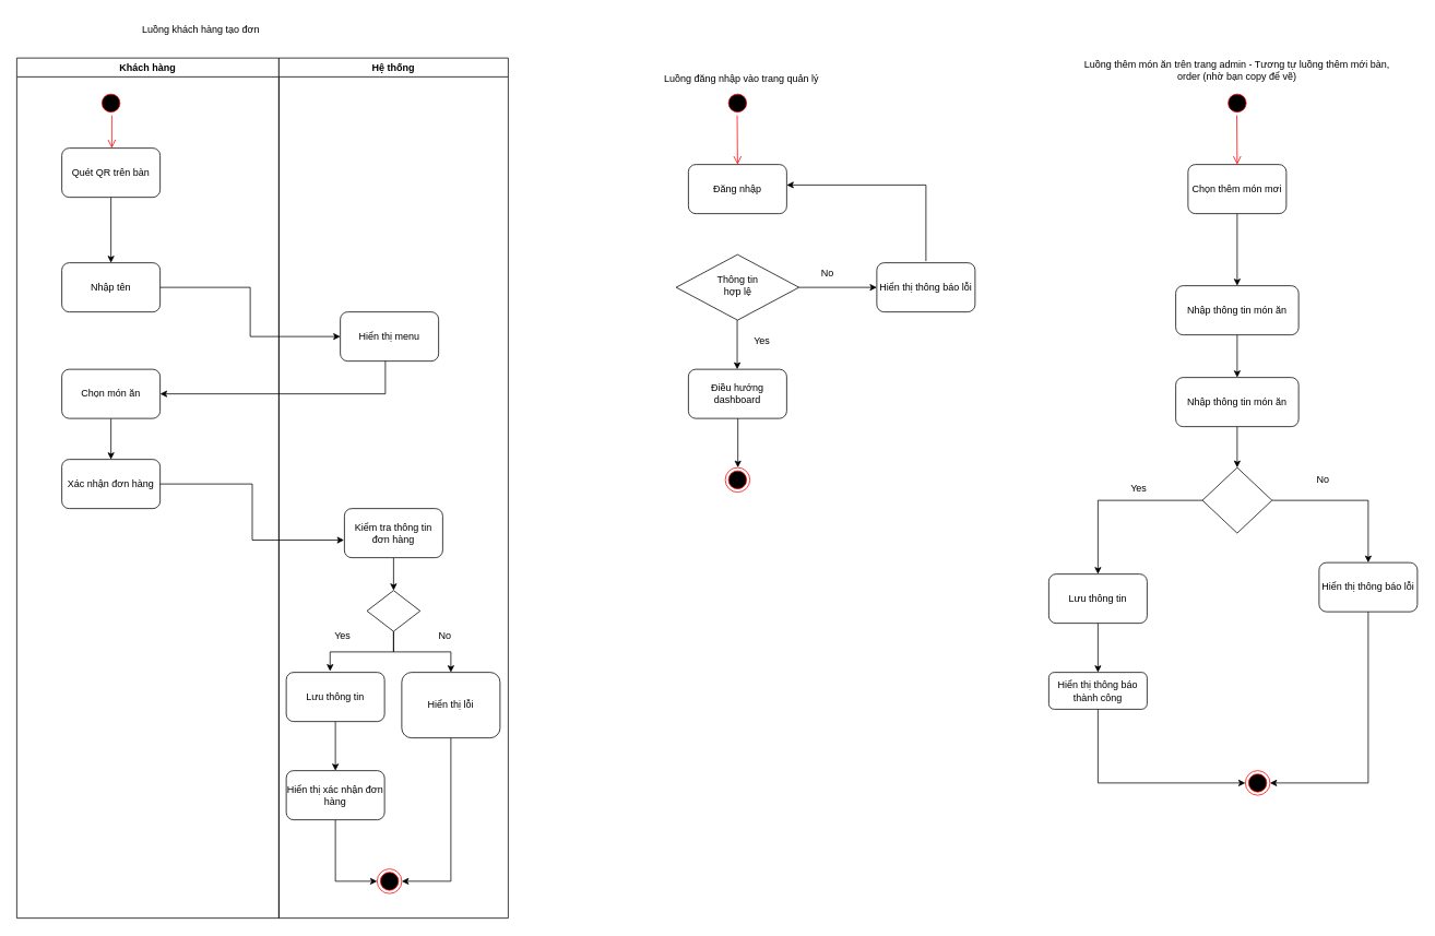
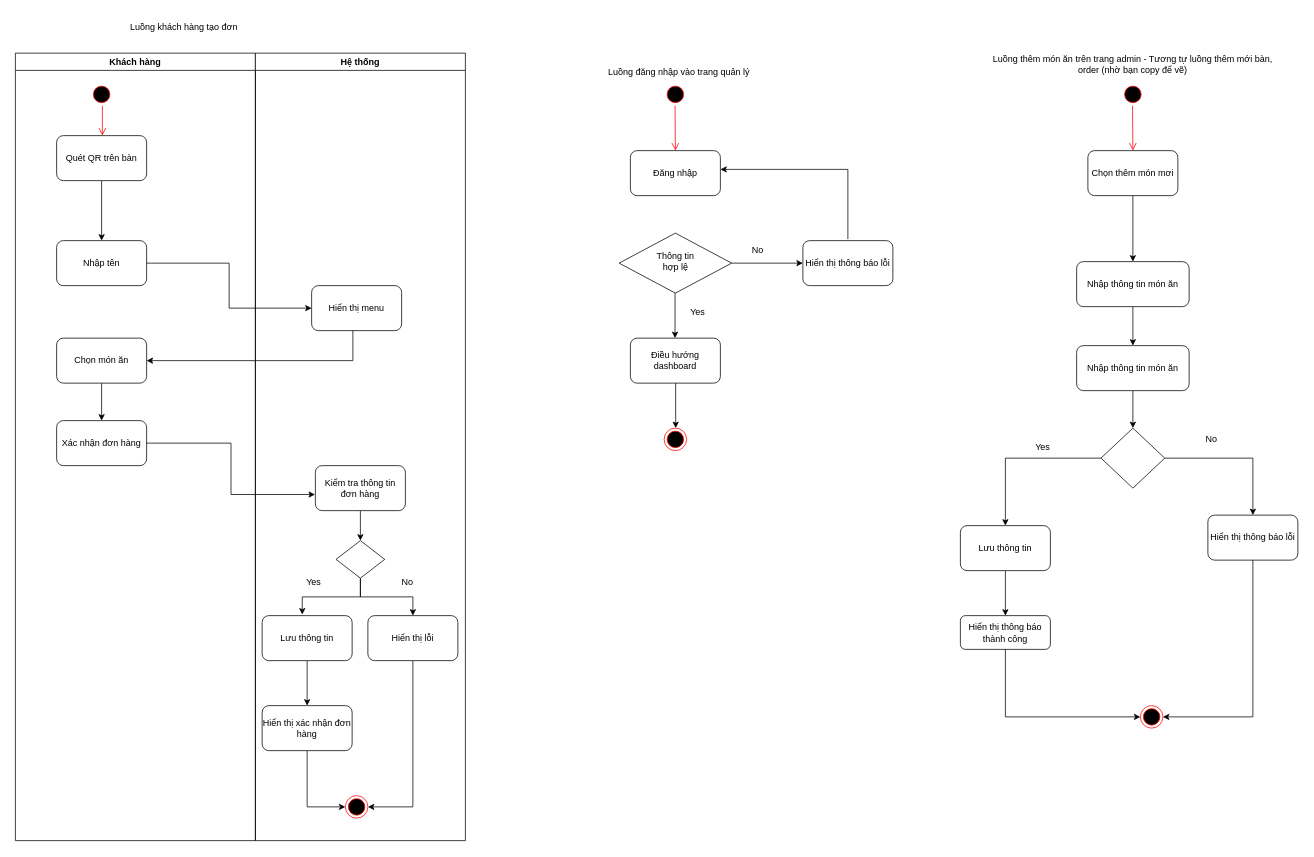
  <mxCell id="0" />
  <mxCell id="1" parent="0" />
  <mxCell id="2" value="" style="ellipse;shape=startState;fillColor=#000000;strokeColor=#ff0000;" vertex="1" parent="1"><mxGeometry x="885" y="110" width="30" height="30" as="geometry" /></mxCell>
  <mxCell id="3" value="" style="edgeStyle=elbowEdgeStyle;elbow=horizontal;verticalAlign=bottom;endArrow=open;endSize=8;strokeColor=#FF0000;endFill=1;rounded=0;entryX=0.5;entryY=0;entryDx=0;entryDy=0;" edge="1" parent="1"><mxGeometry x="40" y="20" as="geometry"><mxPoint x="899.55" y="200" as="targetPoint" /><mxPoint x="899.55" y="140" as="sourcePoint" /></mxGeometry></mxCell>
  <mxCell id="4" value="" style="rhombus;whiteSpace=wrap;html=1;" vertex="1" parent="1"><mxGeometry x="825" y="310" width="150" height="80" as="geometry" /></mxCell>
  <mxCell id="5" value="Thông tin hợp lệ" style="text;html=1;align=center;verticalAlign=middle;whiteSpace=wrap;rounded=0;" vertex="1" parent="1"><mxGeometry x="862.5" y="333" width="75" height="30" as="geometry" /></mxCell>
  <mxCell id="6" value="Điều hướng dashboard" style="rounded=1;whiteSpace=wrap;html=1;" vertex="1" parent="1"><mxGeometry x="840" y="450" width="120" height="60" as="geometry" /></mxCell>
  <mxCell id="7" value="" style="ellipse;shape=endState;fillColor=#000000;strokeColor=#ff0000" vertex="1" parent="1"><mxGeometry x="1520" y="940" width="30" height="30" as="geometry" /></mxCell>
  <mxCell id="8" value="" style="edgeStyle=orthogonalEdgeStyle;rounded=0;orthogonalLoop=1;jettySize=auto;html=1;endArrow=classic;endFill=1;entryX=0.5;entryY=0;entryDx=0;entryDy=0;" edge="1" parent="1"><mxGeometry relative="1" as="geometry"><mxPoint x="899.55" y="390" as="sourcePoint" /><mxPoint x="899.55" y="450" as="targetPoint" /></mxGeometry></mxCell>
  <mxCell id="9" value="" style="edgeStyle=orthogonalEdgeStyle;rounded=0;orthogonalLoop=1;jettySize=auto;html=1;endArrow=classic;endFill=1;entryX=0.5;entryY=0;entryDx=0;entryDy=0;" edge="1" parent="1"><mxGeometry relative="1" as="geometry"><mxPoint x="900.41" y="510" as="sourcePoint" /><mxPoint x="900.41" y="570" as="targetPoint" /></mxGeometry></mxCell>
  <mxCell id="10" value="Yes" style="text;html=1;align=center;verticalAlign=middle;whiteSpace=wrap;rounded=0;" vertex="1" parent="1"><mxGeometry x="900" y="400" width="60" height="30" as="geometry" /></mxCell>
  <mxCell id="11" value="Hiển thị thông báo lỗi" style="rounded=1;whiteSpace=wrap;html=1;" vertex="1" parent="1"><mxGeometry x="1070" y="320" width="120" height="60" as="geometry" /></mxCell>
  <mxCell id="12" value="" style="edgeStyle=orthogonalEdgeStyle;rounded=0;orthogonalLoop=1;jettySize=auto;html=1;endArrow=classic;endFill=1;entryX=0;entryY=0.5;entryDx=0;entryDy=0;exitX=1;exitY=0.5;exitDx=0;exitDy=0;" edge="1" parent="1" source="4" target="11"><mxGeometry relative="1" as="geometry"><mxPoint x="990" y="350" as="sourcePoint" /><mxPoint x="990" y="410" as="targetPoint" /><Array as="points" /></mxGeometry></mxCell>
  <mxCell id="13" value="No" style="text;html=1;align=center;verticalAlign=middle;whiteSpace=wrap;rounded=0;" vertex="1" parent="1"><mxGeometry x="980" y="318" width="60" height="30" as="geometry" /></mxCell>
  <mxCell id="14" value="" style="endArrow=classic;html=1;rounded=0;entryX=1;entryY=0.5;entryDx=0;entryDy=0;" edge="1" parent="1"><mxGeometry width="50" height="50" relative="1" as="geometry"><mxPoint x="1130" y="318" as="sourcePoint" /><mxPoint x="960" y="225" as="targetPoint" /><Array as="points"><mxPoint x="1130" y="225" /></Array></mxGeometry></mxCell>
  <mxCell id="15" value="Đăng nhập" style="rounded=1;whiteSpace=wrap;html=1;" vertex="1" parent="1"><mxGeometry x="840" y="200" width="120" height="60" as="geometry" /></mxCell>
  <mxCell id="16" value="Luồng đăng nhập vào trang quản lý" style="text;html=1;align=center;verticalAlign=middle;whiteSpace=wrap;rounded=0;" vertex="1" parent="1"><mxGeometry x="790" y="80" width="230" height="30" as="geometry" /></mxCell>
  <mxCell id="17" value="" style="ellipse;shape=startState;fillColor=#000000;strokeColor=#ff0000;" vertex="1" parent="1"><mxGeometry x="1495" y="110" width="30" height="30" as="geometry" /></mxCell>
  <mxCell id="18" value="" style="edgeStyle=elbowEdgeStyle;elbow=horizontal;verticalAlign=bottom;endArrow=open;endSize=8;strokeColor=#FF0000;endFill=1;rounded=0;entryX=0.5;entryY=0;entryDx=0;entryDy=0;" edge="1" parent="1"><mxGeometry x="40" y="20" as="geometry"><mxPoint x="1509.55" y="200" as="targetPoint" /><mxPoint x="1509.55" y="140" as="sourcePoint" /></mxGeometry></mxCell>
  <mxCell id="19" value="" style="edgeStyle=orthogonalEdgeStyle;rounded=0;orthogonalLoop=1;jettySize=auto;html=1;" edge="1" parent="1" source="20" target="25"><mxGeometry relative="1" as="geometry" /></mxCell>
  <mxCell id="20" value="Nhập thông tin món ăn" style="rounded=1;whiteSpace=wrap;html=1;" vertex="1" parent="1"><mxGeometry x="1435" y="348" width="150" height="60" as="geometry" /></mxCell>
  <mxCell id="21" value="" style="edgeStyle=orthogonalEdgeStyle;rounded=0;orthogonalLoop=1;jettySize=auto;html=1;" edge="1" parent="1" source="22" target="20"><mxGeometry relative="1" as="geometry" /></mxCell>
  <mxCell id="22" value="Chọn thêm món mơi" style="rounded=1;whiteSpace=wrap;html=1;" vertex="1" parent="1"><mxGeometry x="1450" y="200" width="120" height="60" as="geometry" /></mxCell>
  <mxCell id="23" value="Luồng thêm món ăn trên trang admin - Tương tự luồng thêm mới bàn, order (nhờ bạn copy để vẽ)" style="text;html=1;align=center;verticalAlign=middle;whiteSpace=wrap;rounded=0;" vertex="1" parent="1"><mxGeometry x="1320" y="70" width="380" height="30" as="geometry" /></mxCell>
  <mxCell id="24" value="" style="edgeStyle=orthogonalEdgeStyle;rounded=0;orthogonalLoop=1;jettySize=auto;html=1;" edge="1" parent="1" source="25" target="26"><mxGeometry relative="1" as="geometry" /></mxCell>
  <mxCell id="25" value="Nhập thông tin món ăn" style="rounded=1;whiteSpace=wrap;html=1;" vertex="1" parent="1"><mxGeometry x="1435" y="460" width="150" height="60" as="geometry" /></mxCell>
  <mxCell id="26" value="" style="rhombus;whiteSpace=wrap;html=1;" vertex="1" parent="1"><mxGeometry x="1467.5" y="570" width="85" height="80" as="geometry" /></mxCell>
  <mxCell id="27" value="" style="edgeStyle=orthogonalEdgeStyle;rounded=0;orthogonalLoop=1;jettySize=auto;html=1;" edge="1" parent="1" source="28" target="30"><mxGeometry relative="1" as="geometry" /></mxCell>
  <mxCell id="28" value="Lưu thông tin" style="rounded=1;whiteSpace=wrap;html=1;" vertex="1" parent="1"><mxGeometry x="1280" y="700" width="120" height="60" as="geometry" /></mxCell>
  <mxCell id="29" value="Hiển thị thông báo lỗi" style="rounded=1;whiteSpace=wrap;html=1;" vertex="1" parent="1"><mxGeometry x="1610" y="686" width="120" height="60" as="geometry" /></mxCell>
  <mxCell id="30" value="Hiển thị thông báo thành công" style="rounded=1;whiteSpace=wrap;html=1;" vertex="1" parent="1"><mxGeometry x="1280" y="820" width="120" height="45" as="geometry" /></mxCell>
  <mxCell id="31" value="" style="endArrow=classic;html=1;rounded=0;exitX=0;exitY=0.5;exitDx=0;exitDy=0;entryX=0.5;entryY=0;entryDx=0;entryDy=0;" edge="1" parent="1" source="26" target="28"><mxGeometry width="50" height="50" relative="1" as="geometry"><mxPoint x="1460" y="610" as="sourcePoint" /><mxPoint x="1340" y="690" as="targetPoint" /><Array as="points"><mxPoint x="1340" y="610" /></Array></mxGeometry></mxCell>
  <mxCell id="32" value="" style="endArrow=classic;html=1;rounded=0;entryX=0.5;entryY=0;entryDx=0;entryDy=0;exitX=1;exitY=0.5;exitDx=0;exitDy=0;" edge="1" parent="1" source="26" target="29"><mxGeometry width="50" height="50" relative="1" as="geometry"><mxPoint x="1500" y="740" as="sourcePoint" /><mxPoint x="1340" y="730" as="targetPoint" /><Array as="points"><mxPoint x="1670" y="610" /></Array></mxGeometry></mxCell>
  <mxCell id="33" value="" style="ellipse;shape=endState;fillColor=#000000;strokeColor=#ff0000" vertex="1" parent="1"><mxGeometry x="885" y="570" width="30" height="30" as="geometry" /></mxCell>
  <mxCell id="34" value="Yes" style="text;html=1;align=center;verticalAlign=middle;whiteSpace=wrap;rounded=0;" vertex="1" parent="1"><mxGeometry x="1360" y="580" width="60" height="30" as="geometry" /></mxCell>
  <mxCell id="35" value="No" style="text;html=1;align=center;verticalAlign=middle;whiteSpace=wrap;rounded=0;" vertex="1" parent="1"><mxGeometry x="1585" y="570" width="60" height="30" as="geometry" /></mxCell>
  <mxCell id="36" value="" style="endArrow=classic;html=1;rounded=0;entryX=0;entryY=0.5;entryDx=0;entryDy=0;exitX=0.5;exitY=1;exitDx=0;exitDy=0;" edge="1" parent="1" source="30" target="7"><mxGeometry width="50" height="50" relative="1" as="geometry"><mxPoint x="1320" y="700" as="sourcePoint" /><mxPoint x="1500" y="940" as="targetPoint" /><Array as="points"><mxPoint x="1340" y="955" /></Array></mxGeometry></mxCell>
  <mxCell id="37" value="" style="endArrow=classic;html=1;rounded=0;entryX=1;entryY=0.5;entryDx=0;entryDy=0;exitX=0.5;exitY=1;exitDx=0;exitDy=0;" edge="1" parent="1" source="29" target="7"><mxGeometry width="50" height="50" relative="1" as="geometry"><mxPoint x="1320" y="700" as="sourcePoint" /><mxPoint x="1370" y="650" as="targetPoint" /><Array as="points"><mxPoint x="1670" y="955" /></Array></mxGeometry></mxCell>
  <mxCell id="38" value="Khách hàng" style="swimlane;whiteSpace=wrap" vertex="1" parent="1"><mxGeometry x="20" y="70" width="320" height="1050" as="geometry" /></mxCell>
  <mxCell id="39" value="" style="ellipse;shape=startState;fillColor=#000000;strokeColor=#ff0000;" vertex="1" parent="38"><mxGeometry x="100" y="40" width="30" height="30" as="geometry" /></mxCell>
  <mxCell id="40" value="" style="edgeStyle=elbowEdgeStyle;elbow=horizontal;verticalAlign=bottom;endArrow=open;endSize=8;strokeColor=#FF0000;endFill=1;rounded=0" edge="1" parent="38" source="39"><mxGeometry x="100" y="40" as="geometry"><mxPoint x="115.556" y="110" as="targetPoint" /></mxGeometry></mxCell>
  <mxCell id="41" value="" style="edgeStyle=orthogonalEdgeStyle;rounded=0;orthogonalLoop=1;jettySize=auto;html=1;" edge="1" parent="38" source="42" target="43"><mxGeometry relative="1" as="geometry" /></mxCell>
  <mxCell id="42" value="Quét QR trên bàn" style="rounded=1;whiteSpace=wrap;html=1;" vertex="1" parent="38"><mxGeometry x="55" y="110" width="120" height="60" as="geometry" /></mxCell>
  <mxCell id="43" value="Nhập tên" style="rounded=1;whiteSpace=wrap;html=1;" vertex="1" parent="38"><mxGeometry x="55" y="250" width="120" height="60" as="geometry" /></mxCell>
  <mxCell id="44" value="" style="edgeStyle=orthogonalEdgeStyle;rounded=0;orthogonalLoop=1;jettySize=auto;html=1;" edge="1" parent="38" source="45" target="46"><mxGeometry relative="1" as="geometry" /></mxCell>
  <mxCell id="45" value="Chọn món ăn" style="rounded=1;whiteSpace=wrap;html=1;" vertex="1" parent="38"><mxGeometry x="55" y="380" width="120" height="60" as="geometry" /></mxCell>
  <mxCell id="46" value="Xác nhận đơn hàng" style="rounded=1;whiteSpace=wrap;html=1;" vertex="1" parent="38"><mxGeometry x="55" y="490" width="120" height="60" as="geometry" /></mxCell>
  <mxCell id="47" value="Hệ thống" style="swimlane;whiteSpace=wrap" vertex="1" parent="1"><mxGeometry x="340" y="70" width="280" height="1050" as="geometry" /></mxCell>
  <mxCell id="48" value="" style="ellipse;shape=endState;fillColor=#000000;strokeColor=#ff0000" vertex="1" parent="47"><mxGeometry x="120" y="990" width="30" height="30" as="geometry" /></mxCell>
  <mxCell id="49" value="Hiển thị menu" style="rounded=1;whiteSpace=wrap;html=1;" vertex="1" parent="47"><mxGeometry x="75" y="310" width="120" height="60" as="geometry" /></mxCell>
  <mxCell id="50" value="" style="edgeStyle=orthogonalEdgeStyle;rounded=0;orthogonalLoop=1;jettySize=auto;html=1;" edge="1" parent="47" source="51" target="54"><mxGeometry relative="1" as="geometry" /></mxCell>
  <mxCell id="51" value="Kiểm tra thông tin đơn hàng" style="rounded=1;whiteSpace=wrap;html=1;" vertex="1" parent="47"><mxGeometry x="80" y="550" width="120" height="60" as="geometry" /></mxCell>
  <mxCell id="52" value="" style="edgeStyle=orthogonalEdgeStyle;rounded=0;orthogonalLoop=1;jettySize=auto;html=1;entryX=0.446;entryY=-0.025;entryDx=0;entryDy=0;entryPerimeter=0;" edge="1" parent="47" source="54" target="56"><mxGeometry relative="1" as="geometry" /></mxCell>
  <mxCell id="53" style="edgeStyle=orthogonalEdgeStyle;rounded=0;orthogonalLoop=1;jettySize=auto;html=1;entryX=0.5;entryY=0;entryDx=0;entryDy=0;" edge="1" parent="47" source="54" target="58"><mxGeometry relative="1" as="geometry" /></mxCell>
  <mxCell id="54" value="" style="rhombus;whiteSpace=wrap;html=1;" vertex="1" parent="47"><mxGeometry x="107.5" y="650" width="65" height="50" as="geometry" /></mxCell>
  <mxCell id="55" value="" style="edgeStyle=orthogonalEdgeStyle;rounded=0;orthogonalLoop=1;jettySize=auto;html=1;" edge="1" parent="47" source="56" target="60"><mxGeometry relative="1" as="geometry" /></mxCell>
  <mxCell id="56" value="Lưu thông tin" style="rounded=1;whiteSpace=wrap;html=1;" vertex="1" parent="47"><mxGeometry x="9" y="750" width="120" height="60" as="geometry" /></mxCell>
  <mxCell id="57" style="edgeStyle=orthogonalEdgeStyle;rounded=0;orthogonalLoop=1;jettySize=auto;html=1;entryX=1;entryY=0.5;entryDx=0;entryDy=0;" edge="1" parent="47" source="58" target="48"><mxGeometry relative="1" as="geometry" /></mxCell>
- <mxCell id="58" value="Hiển thị lỗi" style="rounded=1;whiteSpace=wrap;html=1;" vertex="1" parent="47"><mxGeometry x="150" y="750" width="120" height="80" as="geometry" /></mxCell>
+ <mxCell id="58" value="Hiển thị lỗi" style="rounded=1;whiteSpace=wrap;html=1;" vertex="1" parent="47"><mxGeometry x="150" y="750" width="120" height="60" as="geometry" /></mxCell>
  <mxCell id="59" style="edgeStyle=orthogonalEdgeStyle;rounded=0;orthogonalLoop=1;jettySize=auto;html=1;entryX=0;entryY=0.5;entryDx=0;entryDy=0;" edge="1" parent="47" source="60" target="48"><mxGeometry relative="1" as="geometry" /></mxCell>
  <mxCell id="60" value="Hiển thị xác nhận đơn hàng" style="rounded=1;whiteSpace=wrap;html=1;" vertex="1" parent="47"><mxGeometry x="9" y="870" width="120" height="60" as="geometry" /></mxCell>
  <mxCell id="61" value="Yes" style="text;html=1;align=center;verticalAlign=middle;whiteSpace=wrap;rounded=0;" vertex="1" parent="47"><mxGeometry x="47.5" y="690" width="60" height="30" as="geometry" /></mxCell>
  <mxCell id="62" value="No" style="text;html=1;align=center;verticalAlign=middle;whiteSpace=wrap;rounded=0;" vertex="1" parent="47"><mxGeometry x="172.5" y="690" width="60" height="30" as="geometry" /></mxCell>
  <mxCell id="63" value="Luồng khách hàng tạo đơn" style="text;html=1;align=center;verticalAlign=middle;whiteSpace=wrap;rounded=0;" vertex="1" parent="1"><mxGeometry x="130" y="20" width="230" height="30" as="geometry" /></mxCell>
  <mxCell id="64" value="" style="edgeStyle=orthogonalEdgeStyle;rounded=0;orthogonalLoop=1;jettySize=auto;html=1;entryX=-0.004;entryY=0.642;entryDx=0;entryDy=0;entryPerimeter=0;exitX=1;exitY=0.5;exitDx=0;exitDy=0;" edge="1" parent="1" source="46" target="51"><mxGeometry relative="1" as="geometry"><mxPoint x="145" y="520" as="sourcePoint" /><mxPoint x="145" y="570" as="targetPoint" /></mxGeometry></mxCell>
  <mxCell id="65" style="edgeStyle=orthogonalEdgeStyle;rounded=0;orthogonalLoop=1;jettySize=auto;html=1;entryX=0;entryY=0.5;entryDx=0;entryDy=0;" edge="1" parent="1" source="43" target="49"><mxGeometry relative="1" as="geometry" /></mxCell>
  <mxCell id="66" style="edgeStyle=orthogonalEdgeStyle;rounded=0;orthogonalLoop=1;jettySize=auto;html=1;entryX=1;entryY=0.5;entryDx=0;entryDy=0;" edge="1" parent="1" source="49" target="45"><mxGeometry relative="1" as="geometry"><Array as="points"><mxPoint x="470" y="480" /></Array></mxGeometry></mxCell>
